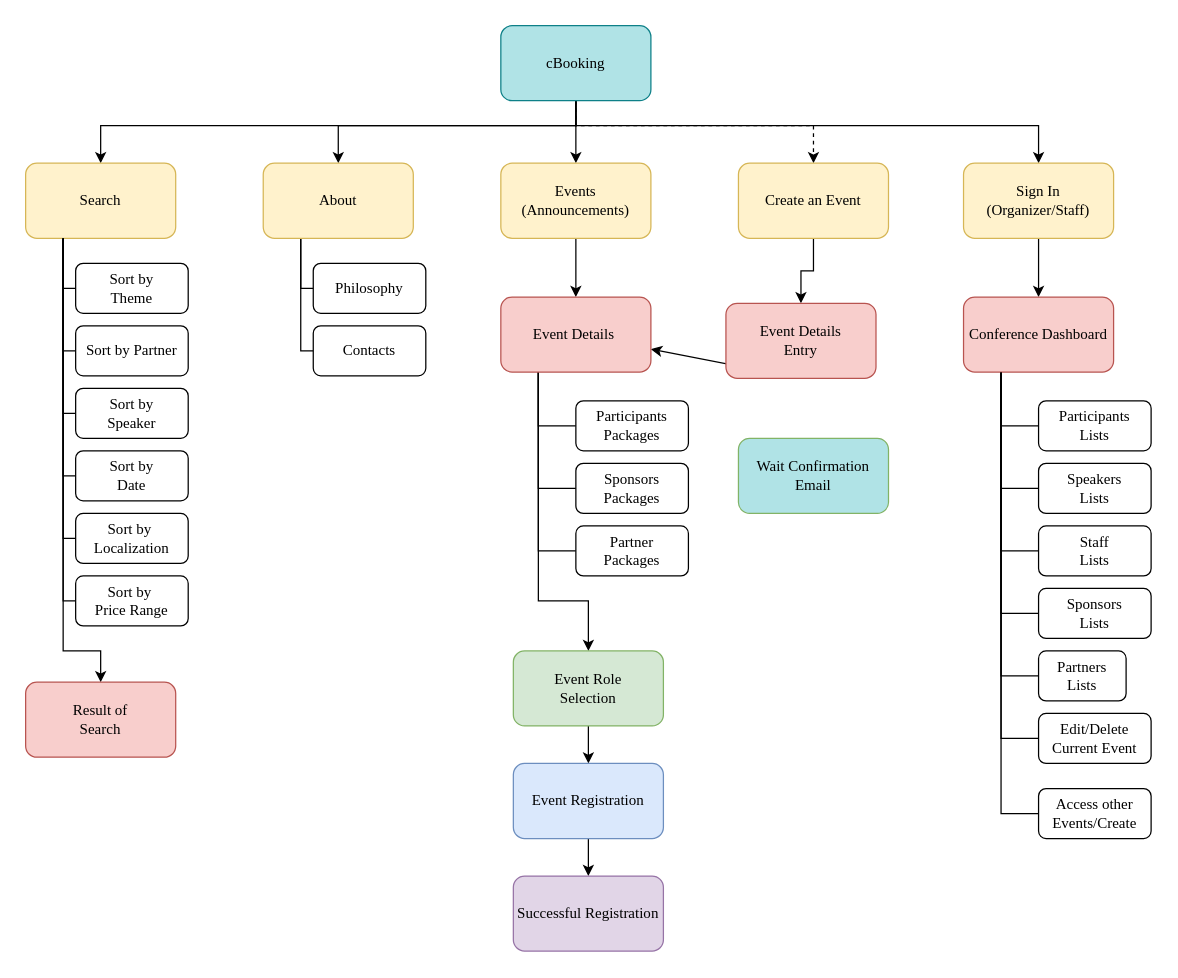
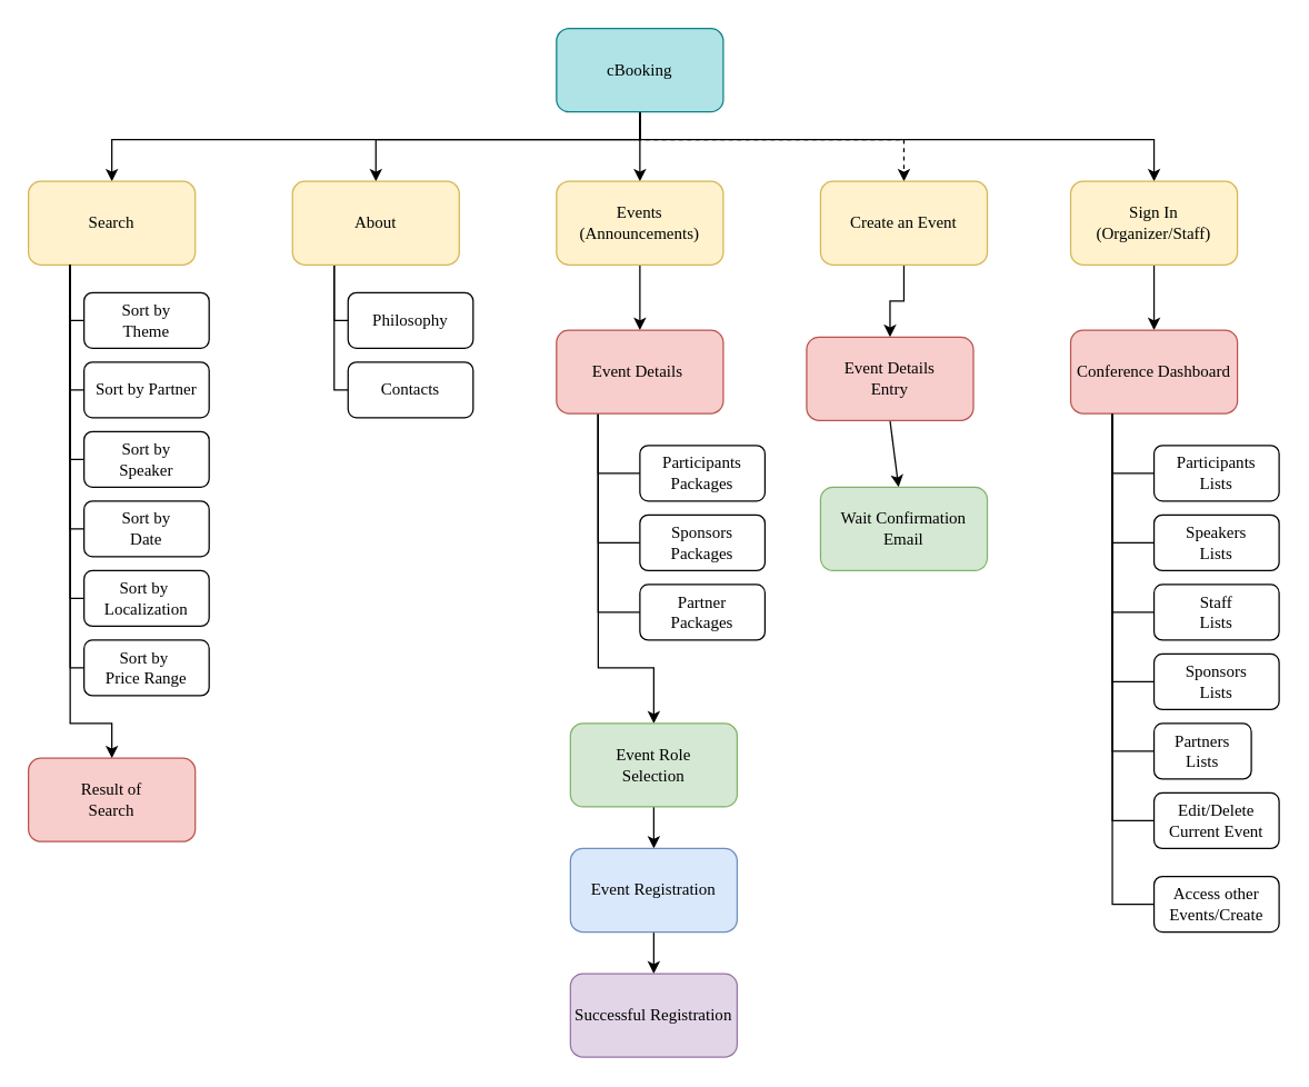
  <mxCell id="0" />
  <mxCell id="1" parent="0" />
  <mxCell id="2" style="edgeStyle=orthogonalEdgeStyle;rounded=0;orthogonalLoop=1;jettySize=auto;html=1;entryX=0.5;entryY=0;entryDx=0;entryDy=0;fontFamily=Tahoma;" parent="1" source="7" target="10" edge="1"><mxGeometry relative="1" as="geometry"><Array as="points"><mxPoint x="460" y="100" /><mxPoint x="270" y="100" /></Array></mxGeometry></mxCell>
  <mxCell id="3" style="edgeStyle=orthogonalEdgeStyle;rounded=0;orthogonalLoop=1;jettySize=auto;html=1;fontFamily=Tahoma;" parent="1" source="7" target="16" edge="1"><mxGeometry relative="1" as="geometry"><Array as="points"><mxPoint x="460" y="100" /><mxPoint x="830" y="100" /></Array></mxGeometry></mxCell>
  <mxCell id="4" style="edgeStyle=orthogonalEdgeStyle;rounded=0;orthogonalLoop=1;jettySize=auto;html=1;exitX=0.5;exitY=1;exitDx=0;exitDy=0;entryX=0.5;entryY=0;entryDx=0;entryDy=0;fontFamily=Tahoma;" parent="1" source="7" target="12" edge="1"><mxGeometry relative="1" as="geometry"><Array as="points"><mxPoint x="460" y="80" /><mxPoint x="460" y="130" /></Array></mxGeometry></mxCell>
  <mxCell id="5" style="edgeStyle=orthogonalEdgeStyle;rounded=0;orthogonalLoop=1;jettySize=auto;html=1;exitX=0.5;exitY=1;exitDx=0;exitDy=0;fontFamily=Tahoma;dashed=1;" parent="1" source="7" target="14" edge="1"><mxGeometry relative="1" as="geometry"><Array as="points"><mxPoint x="460" y="100" /><mxPoint x="650" y="100" /></Array></mxGeometry></mxCell>
  <mxCell id="6" style="edgeStyle=orthogonalEdgeStyle;rounded=0;orthogonalLoop=1;jettySize=auto;html=1;exitX=0.5;exitY=1;exitDx=0;exitDy=0;fontFamily=Tahoma;" parent="1" source="7" target="28" edge="1"><mxGeometry relative="1" as="geometry"><Array as="points"><mxPoint x="460" y="100" /><mxPoint x="80" y="100" /></Array></mxGeometry></mxCell>
  <mxCell id="7" value="cBooking" style="rounded=1;whiteSpace=wrap;html=1;fontFamily=Tahoma;fillColor=#b0e3e6;strokeColor=#0e8088;" parent="1" vertex="1"><mxGeometry x="400" y="20" width="120" height="60" as="geometry" /></mxCell>
  <mxCell id="8" style="edgeStyle=none;rounded=0;orthogonalLoop=1;jettySize=auto;html=1;exitX=0.25;exitY=1;exitDx=0;exitDy=0;entryX=0;entryY=0.5;entryDx=0;entryDy=0;endArrow=none;endFill=0;fontFamily=Tahoma;" parent="1" source="10" target="44" edge="1"><mxGeometry relative="1" as="geometry"><Array as="points"><mxPoint x="240" y="230" /></Array></mxGeometry></mxCell>
  <mxCell id="9" style="edgeStyle=none;rounded=0;orthogonalLoop=1;jettySize=auto;html=1;exitX=0.25;exitY=1;exitDx=0;exitDy=0;entryX=0;entryY=0.5;entryDx=0;entryDy=0;endArrow=none;endFill=0;fontFamily=Tahoma;" parent="1" source="10" target="45" edge="1"><mxGeometry relative="1" as="geometry"><Array as="points"><mxPoint x="240" y="280" /></Array></mxGeometry></mxCell>
  <mxCell id="10" value="About" style="rounded=1;whiteSpace=wrap;html=1;fontFamily=Tahoma;fillColor=#fff2cc;strokeColor=#d6b656;" parent="1" vertex="1"><mxGeometry x="210" y="130" width="120" height="60" as="geometry" /></mxCell>
  <mxCell id="11" style="edgeStyle=orthogonalEdgeStyle;rounded=0;orthogonalLoop=1;jettySize=auto;html=1;exitX=0.5;exitY=1;exitDx=0;exitDy=0;entryX=0.5;entryY=0;entryDx=0;entryDy=0;fontFamily=Tahoma;" parent="1" source="12" target="33" edge="1"><mxGeometry relative="1" as="geometry" /></mxCell>
  <mxCell id="12" value="Events&lt;br&gt;(Announcements)" style="rounded=1;whiteSpace=wrap;html=1;fontFamily=Tahoma;fillColor=#fff2cc;strokeColor=#d6b656;" parent="1" vertex="1"><mxGeometry x="400" y="130" width="120" height="60" as="geometry" /></mxCell>
  <mxCell id="13" style="edgeStyle=orthogonalEdgeStyle;rounded=0;orthogonalLoop=1;jettySize=auto;html=1;entryX=0.5;entryY=0;entryDx=0;entryDy=0;fontFamily=Tahoma;" parent="1" source="14" target="18" edge="1"><mxGeometry relative="1" as="geometry" /></mxCell>
  <mxCell id="14" value="Create an Event" style="rounded=1;whiteSpace=wrap;html=1;fontFamily=Tahoma;fillColor=#fff2cc;strokeColor=#d6b656;" parent="1" vertex="1"><mxGeometry x="590" y="130" width="120" height="60" as="geometry" /></mxCell>
  <mxCell id="15" style="edgeStyle=orthogonalEdgeStyle;rounded=0;orthogonalLoop=1;jettySize=auto;html=1;entryX=0.5;entryY=0;entryDx=0;entryDy=0;fontFamily=Tahoma;" parent="1" source="16" target="25" edge="1"><mxGeometry relative="1" as="geometry" /></mxCell>
  <mxCell id="16" value="Sign In&lt;br&gt;(Organizer/Staff)" style="rounded=1;whiteSpace=wrap;html=1;fontFamily=Tahoma;fillColor=#fff2cc;strokeColor=#d6b656;" parent="1" vertex="1"><mxGeometry x="770" y="130" width="120" height="60" as="geometry" /></mxCell>
- <mxCell id="17" style="edgeStyle=none;rounded=0;orthogonalLoop=1;jettySize=auto;html=1;exitX=0.5;exitY=1;exitDx=0;exitDy=0;startArrow=none;startFill=0;endArrow=classic;endFill=1;fontFamily=Tahoma;" parent="1" source="18" target="33" edge="1"><mxGeometry relative="1" as="geometry" /></mxCell>
+ <mxCell id="17" style="edgeStyle=none;rounded=0;orthogonalLoop=1;jettySize=auto;html=1;exitX=0.5;exitY=1;exitDx=0;exitDy=0;startArrow=none;startFill=0;endArrow=classic;endFill=1;fontFamily=Tahoma;" parent="1" source="18" target="65" edge="1"><mxGeometry relative="1" as="geometry" /></mxCell>
  <mxCell id="18" value="Event Details&lt;br&gt;Entry" style="rounded=1;whiteSpace=wrap;html=1;fontFamily=Tahoma;fillColor=#f8cecc;strokeColor=#b85450;" parent="1" vertex="1"><mxGeometry x="580" y="242" width="120" height="60" as="geometry" /></mxCell>
  <mxCell id="19" style="edgeStyle=orthogonalEdgeStyle;rounded=0;orthogonalLoop=1;jettySize=auto;html=1;exitX=0.25;exitY=1;exitDx=0;exitDy=0;entryX=0;entryY=0.5;entryDx=0;entryDy=0;fontFamily=Tahoma;endArrow=none;endFill=0;" parent="1" source="25" target="34" edge="1"><mxGeometry relative="1" as="geometry" /></mxCell>
  <mxCell id="20" style="edgeStyle=none;rounded=0;orthogonalLoop=1;jettySize=auto;html=1;exitX=0.25;exitY=1;exitDx=0;exitDy=0;entryX=0;entryY=0.5;entryDx=0;entryDy=0;endArrow=none;endFill=0;fontFamily=Tahoma;" parent="1" source="25" target="35" edge="1"><mxGeometry relative="1" as="geometry"><Array as="points"><mxPoint x="800" y="390" /></Array></mxGeometry></mxCell>
  <mxCell id="21" style="edgeStyle=none;rounded=0;orthogonalLoop=1;jettySize=auto;html=1;exitX=0.25;exitY=1;exitDx=0;exitDy=0;entryX=0;entryY=0.5;entryDx=0;entryDy=0;endArrow=none;endFill=0;fontFamily=Tahoma;" parent="1" source="25" target="36" edge="1"><mxGeometry relative="1" as="geometry"><Array as="points"><mxPoint x="800" y="440" /></Array></mxGeometry></mxCell>
  <mxCell id="22" style="edgeStyle=none;rounded=0;orthogonalLoop=1;jettySize=auto;html=1;exitX=0.25;exitY=1;exitDx=0;exitDy=0;entryX=0;entryY=0.5;entryDx=0;entryDy=0;endArrow=none;endFill=0;fontFamily=Tahoma;" parent="1" source="25" target="37" edge="1"><mxGeometry relative="1" as="geometry"><Array as="points"><mxPoint x="800" y="490" /></Array></mxGeometry></mxCell>
  <mxCell id="23" style="edgeStyle=none;rounded=0;orthogonalLoop=1;jettySize=auto;html=1;exitX=0.25;exitY=1;exitDx=0;exitDy=0;entryX=0;entryY=0.5;entryDx=0;entryDy=0;endArrow=none;endFill=0;fontFamily=Tahoma;" parent="1" source="25" target="38" edge="1"><mxGeometry relative="1" as="geometry"><Array as="points"><mxPoint x="800" y="540" /></Array></mxGeometry></mxCell>
  <mxCell id="24" style="edgeStyle=orthogonalEdgeStyle;rounded=0;orthogonalLoop=1;jettySize=auto;html=1;exitX=0.25;exitY=1;exitDx=0;exitDy=0;entryX=0;entryY=0.5;entryDx=0;entryDy=0;endArrow=none;endFill=0;" edge="1" parent="1" source="25" target="68"><mxGeometry relative="1" as="geometry"><mxPoint x="820" y="680" as="targetPoint" /></mxGeometry></mxCell>
  <mxCell id="25" value="Conference Dashboard" style="rounded=1;whiteSpace=wrap;html=1;fontFamily=Tahoma;fillColor=#f8cecc;strokeColor=#b85450;" parent="1" vertex="1"><mxGeometry x="770" y="237" width="120" height="60" as="geometry" /></mxCell>
  <mxCell id="26" style="edgeStyle=none;rounded=0;orthogonalLoop=1;jettySize=auto;html=1;exitX=0.25;exitY=1;exitDx=0;exitDy=0;entryX=0;entryY=0.5;entryDx=0;entryDy=0;startArrow=none;startFill=0;endArrow=none;endFill=0;fontFamily=Tahoma;" parent="1" source="28" target="48" edge="1"><mxGeometry relative="1" as="geometry"><Array as="points"><mxPoint x="50" y="230" /></Array></mxGeometry></mxCell>
  <mxCell id="27" style="edgeStyle=none;rounded=0;orthogonalLoop=1;jettySize=auto;html=1;exitX=0.25;exitY=1;exitDx=0;exitDy=0;startArrow=none;startFill=0;endArrow=classic;endFill=1;fontFamily=Tahoma;" parent="1" source="28" target="67" edge="1"><mxGeometry relative="1" as="geometry"><Array as="points"><mxPoint x="50" y="520" /><mxPoint x="80" y="520" /></Array></mxGeometry></mxCell>
  <mxCell id="28" value="Search" style="rounded=1;whiteSpace=wrap;html=1;fontFamily=Tahoma;fillColor=#fff2cc;strokeColor=#d6b656;" parent="1" vertex="1"><mxGeometry x="20" y="130" width="120" height="60" as="geometry" /></mxCell>
  <mxCell id="29" style="edgeStyle=none;rounded=0;orthogonalLoop=1;jettySize=auto;html=1;exitX=0.25;exitY=1;exitDx=0;exitDy=0;entryX=0;entryY=0.5;entryDx=0;entryDy=0;endArrow=none;endFill=0;fontFamily=Tahoma;" parent="1" source="33" target="39" edge="1"><mxGeometry relative="1" as="geometry"><Array as="points"><mxPoint x="430" y="340" /></Array></mxGeometry></mxCell>
  <mxCell id="30" style="edgeStyle=none;rounded=0;orthogonalLoop=1;jettySize=auto;html=1;exitX=0.25;exitY=1;exitDx=0;exitDy=0;entryX=0;entryY=0.5;entryDx=0;entryDy=0;endArrow=none;endFill=0;fontFamily=Tahoma;" parent="1" source="33" target="40" edge="1"><mxGeometry relative="1" as="geometry"><Array as="points"><mxPoint x="430" y="390" /></Array></mxGeometry></mxCell>
  <mxCell id="31" style="edgeStyle=none;rounded=0;orthogonalLoop=1;jettySize=auto;html=1;exitX=0.25;exitY=1;exitDx=0;exitDy=0;entryX=0;entryY=0.5;entryDx=0;entryDy=0;endArrow=none;endFill=0;fontFamily=Tahoma;" parent="1" source="33" target="41" edge="1"><mxGeometry relative="1" as="geometry"><Array as="points"><mxPoint x="430" y="440" /></Array></mxGeometry></mxCell>
  <mxCell id="32" style="edgeStyle=none;rounded=0;orthogonalLoop=1;jettySize=auto;html=1;exitX=0.25;exitY=1;exitDx=0;exitDy=0;entryX=0.5;entryY=0;entryDx=0;entryDy=0;endArrow=classic;endFill=1;fontFamily=Tahoma;" parent="1" source="33" target="47" edge="1"><mxGeometry relative="1" as="geometry"><Array as="points"><mxPoint x="430" y="480" /><mxPoint x="470" y="480" /></Array></mxGeometry></mxCell>
  <mxCell id="33" value="Event Details&amp;nbsp;" style="rounded=1;whiteSpace=wrap;html=1;fontFamily=Tahoma;fillColor=#f8cecc;strokeColor=#b85450;" parent="1" vertex="1"><mxGeometry x="400" y="237" width="120" height="60" as="geometry" /></mxCell>
  <mxCell id="34" value="Participants&lt;br&gt;Lists" style="rounded=1;whiteSpace=wrap;html=1;fontFamily=Tahoma;" parent="1" vertex="1"><mxGeometry x="830" y="320" width="90" height="40" as="geometry" /></mxCell>
  <mxCell id="35" value="Speakers&lt;br&gt;Lists" style="rounded=1;whiteSpace=wrap;html=1;fontFamily=Tahoma;" parent="1" vertex="1"><mxGeometry x="830" y="370" width="90" height="40" as="geometry" /></mxCell>
  <mxCell id="36" value="Staff&lt;br&gt;Lists" style="rounded=1;whiteSpace=wrap;html=1;fontFamily=Tahoma;" parent="1" vertex="1"><mxGeometry x="830" y="420" width="90" height="40" as="geometry" /></mxCell>
  <mxCell id="37" value="Sponsors&lt;br&gt;Lists" style="rounded=1;whiteSpace=wrap;html=1;fontFamily=Tahoma;" parent="1" vertex="1"><mxGeometry x="830" y="470" width="90" height="40" as="geometry" /></mxCell>
  <mxCell id="38" value="Partners&lt;br&gt;Lists" style="rounded=1;whiteSpace=wrap;html=1;fontFamily=Tahoma;" parent="1" vertex="1"><mxGeometry x="830" y="520" width="70" height="40" as="geometry" /></mxCell>
  <mxCell id="39" value="Participants&lt;br&gt;Packages" style="rounded=1;whiteSpace=wrap;html=1;fontFamily=Tahoma;" parent="1" vertex="1"><mxGeometry x="460" y="320" width="90" height="40" as="geometry" /></mxCell>
  <mxCell id="40" value="Sponsors&lt;br&gt;Packages" style="rounded=1;whiteSpace=wrap;html=1;fontFamily=Tahoma;" parent="1" vertex="1"><mxGeometry x="460" y="370" width="90" height="40" as="geometry" /></mxCell>
  <mxCell id="41" value="Partner&lt;br&gt;Packages" style="rounded=1;whiteSpace=wrap;html=1;fontFamily=Tahoma;" parent="1" vertex="1"><mxGeometry x="460" y="420" width="90" height="40" as="geometry" /></mxCell>
  <mxCell id="42" style="edgeStyle=none;rounded=0;orthogonalLoop=1;jettySize=auto;html=1;exitX=1;exitY=0.5;exitDx=0;exitDy=0;endArrow=none;endFill=0;fontFamily=Tahoma;" parent="1" source="36" target="36" edge="1"><mxGeometry relative="1" as="geometry" /></mxCell>
  <mxCell id="43" style="edgeStyle=none;rounded=0;orthogonalLoop=1;jettySize=auto;html=1;exitX=1;exitY=0.5;exitDx=0;exitDy=0;endArrow=none;endFill=0;fontFamily=Tahoma;" parent="1" source="36" target="36" edge="1"><mxGeometry relative="1" as="geometry" /></mxCell>
  <mxCell id="44" value="Philosophy" style="rounded=1;whiteSpace=wrap;html=1;fontFamily=Tahoma;" parent="1" vertex="1"><mxGeometry x="250" y="210" width="90" height="40" as="geometry" /></mxCell>
  <mxCell id="45" value="Contacts" style="rounded=1;whiteSpace=wrap;html=1;fontFamily=Tahoma;" parent="1" vertex="1"><mxGeometry x="250" y="260" width="90" height="40" as="geometry" /></mxCell>
  <mxCell id="46" style="edgeStyle=none;rounded=0;orthogonalLoop=1;jettySize=auto;html=1;exitX=0.5;exitY=1;exitDx=0;exitDy=0;entryX=0.5;entryY=0;entryDx=0;entryDy=0;startArrow=none;startFill=0;endArrow=classic;endFill=1;fontFamily=Tahoma;" parent="1" source="47" target="62" edge="1"><mxGeometry relative="1" as="geometry" /></mxCell>
  <mxCell id="47" value="Event Role &lt;br&gt;Selection" style="rounded=1;whiteSpace=wrap;html=1;fontFamily=Tahoma;fillColor=#d5e8d4;strokeColor=#82b366;" parent="1" vertex="1"><mxGeometry x="410" y="520" width="120" height="60" as="geometry" /></mxCell>
  <mxCell id="48" value="Sort by&lt;br&gt;Theme" style="rounded=1;whiteSpace=wrap;html=1;fontFamily=Tahoma;" parent="1" vertex="1"><mxGeometry x="60" y="210" width="90" height="40" as="geometry" /></mxCell>
  <mxCell id="49" style="edgeStyle=none;rounded=0;orthogonalLoop=1;jettySize=auto;html=1;exitX=0;exitY=0.5;exitDx=0;exitDy=0;entryX=0.25;entryY=1;entryDx=0;entryDy=0;startArrow=none;startFill=0;endArrow=none;endFill=0;fontFamily=Tahoma;" parent="1" source="50" target="28" edge="1"><mxGeometry relative="1" as="geometry"><Array as="points"><mxPoint x="50" y="280" /></Array></mxGeometry></mxCell>
  <mxCell id="50" value="Sort by Partner" style="rounded=1;whiteSpace=wrap;html=1;fontFamily=Tahoma;" parent="1" vertex="1"><mxGeometry x="60" y="260" width="90" height="40" as="geometry" /></mxCell>
  <mxCell id="51" style="edgeStyle=none;rounded=0;orthogonalLoop=1;jettySize=auto;html=1;exitX=0;exitY=0.5;exitDx=0;exitDy=0;entryX=0.25;entryY=1;entryDx=0;entryDy=0;startArrow=none;startFill=0;endArrow=none;endFill=0;fontFamily=Tahoma;" parent="1" source="52" target="28" edge="1"><mxGeometry relative="1" as="geometry"><Array as="points"><mxPoint x="50" y="330" /></Array></mxGeometry></mxCell>
  <mxCell id="52" value="Sort by&lt;br&gt;Speaker" style="rounded=1;whiteSpace=wrap;html=1;fontFamily=Tahoma;" parent="1" vertex="1"><mxGeometry x="60" y="310" width="90" height="40" as="geometry" /></mxCell>
  <mxCell id="53" style="edgeStyle=none;rounded=0;orthogonalLoop=1;jettySize=auto;html=1;exitX=0;exitY=0.5;exitDx=0;exitDy=0;entryX=0.25;entryY=1;entryDx=0;entryDy=0;startArrow=none;startFill=0;endArrow=none;endFill=0;fontFamily=Tahoma;" parent="1" source="54" target="28" edge="1"><mxGeometry relative="1" as="geometry"><Array as="points"><mxPoint x="50" y="380" /></Array></mxGeometry></mxCell>
  <mxCell id="54" value="Sort by&lt;br&gt;Date" style="rounded=1;whiteSpace=wrap;html=1;fontFamily=Tahoma;" parent="1" vertex="1"><mxGeometry x="60" y="360" width="90" height="40" as="geometry" /></mxCell>
  <mxCell id="55" style="edgeStyle=none;rounded=0;orthogonalLoop=1;jettySize=auto;html=1;exitX=0;exitY=0.5;exitDx=0;exitDy=0;entryX=0.25;entryY=1;entryDx=0;entryDy=0;startArrow=none;startFill=0;endArrow=none;endFill=0;fontFamily=Tahoma;" parent="1" source="56" target="28" edge="1"><mxGeometry relative="1" as="geometry"><Array as="points"><mxPoint x="50" y="430" /></Array></mxGeometry></mxCell>
  <mxCell id="56" value="Sort by&amp;nbsp;&lt;br&gt;Localization" style="rounded=1;whiteSpace=wrap;html=1;fontFamily=Tahoma;" parent="1" vertex="1"><mxGeometry x="60" y="410" width="90" height="40" as="geometry" /></mxCell>
  <mxCell id="57" style="edgeStyle=none;rounded=0;orthogonalLoop=1;jettySize=auto;html=1;exitX=1;exitY=0.5;exitDx=0;exitDy=0;endArrow=none;endFill=0;fontFamily=Tahoma;" parent="1" source="52" target="52" edge="1"><mxGeometry relative="1" as="geometry" /></mxCell>
  <mxCell id="58" style="edgeStyle=none;rounded=0;orthogonalLoop=1;jettySize=auto;html=1;exitX=1;exitY=0.5;exitDx=0;exitDy=0;endArrow=none;endFill=0;fontFamily=Tahoma;" parent="1" source="52" target="52" edge="1"><mxGeometry relative="1" as="geometry" /></mxCell>
  <mxCell id="59" style="edgeStyle=none;rounded=0;orthogonalLoop=1;jettySize=auto;html=1;exitX=0;exitY=0.5;exitDx=0;exitDy=0;entryX=0.25;entryY=1;entryDx=0;entryDy=0;startArrow=none;startFill=0;endArrow=none;endFill=0;fontFamily=Tahoma;" parent="1" source="60" target="28" edge="1"><mxGeometry relative="1" as="geometry"><Array as="points"><mxPoint x="50" y="480" /></Array></mxGeometry></mxCell>
  <mxCell id="60" value="Sort by&amp;nbsp;&lt;br&gt;Price Range" style="rounded=1;whiteSpace=wrap;html=1;fontFamily=Tahoma;" parent="1" vertex="1"><mxGeometry x="60" y="460" width="90" height="40" as="geometry" /></mxCell>
  <mxCell id="61" style="edgeStyle=none;rounded=0;orthogonalLoop=1;jettySize=auto;html=1;exitX=0.5;exitY=1;exitDx=0;exitDy=0;entryX=0.5;entryY=0;entryDx=0;entryDy=0;startArrow=none;startFill=0;endArrow=classic;endFill=1;fontFamily=Tahoma;" parent="1" source="62" target="66" edge="1"><mxGeometry relative="1" as="geometry" /></mxCell>
  <mxCell id="62" value="Event Registration" style="rounded=1;whiteSpace=wrap;html=1;fontFamily=Tahoma;fillColor=#dae8fc;strokeColor=#6c8ebf;" parent="1" vertex="1"><mxGeometry x="410" y="610" width="120" height="60" as="geometry" /></mxCell>
  <mxCell id="63" style="edgeStyle=none;rounded=0;orthogonalLoop=1;jettySize=auto;html=1;exitX=0;exitY=0.5;exitDx=0;exitDy=0;entryX=0.25;entryY=1;entryDx=0;entryDy=0;startArrow=none;startFill=0;endArrow=none;endFill=0;fontFamily=Tahoma;" parent="1" source="64" target="25" edge="1"><mxGeometry relative="1" as="geometry"><Array as="points"><mxPoint x="800" y="590" /></Array></mxGeometry></mxCell>
  <mxCell id="64" value="Edit/Delete Current Event" style="rounded=1;whiteSpace=wrap;html=1;fontFamily=Tahoma;" parent="1" vertex="1"><mxGeometry x="830" y="570" width="90" height="40" as="geometry" /></mxCell>
- <mxCell id="65" value="Wait Confirmation Email" style="rounded=1;whiteSpace=wrap;html=1;fontFamily=Tahoma;fillColor=#b0e3e6;strokeColor=#82b366;" parent="1" vertex="1"><mxGeometry x="590" y="350" width="120" height="60" as="geometry" /></mxCell>
+ <mxCell id="65" value="Wait Confirmation Email" style="rounded=1;whiteSpace=wrap;html=1;fontFamily=Tahoma;fillColor=#d5e8d4;strokeColor=#82b366;" parent="1" vertex="1"><mxGeometry x="590" y="350" width="120" height="60" as="geometry" /></mxCell>
  <mxCell id="66" value="Successful Registration" style="rounded=1;whiteSpace=wrap;html=1;fontFamily=Tahoma;fillColor=#e1d5e7;strokeColor=#9673a6;" parent="1" vertex="1"><mxGeometry x="410" y="700" width="120" height="60" as="geometry" /></mxCell>
  <mxCell id="67" value="Result of &lt;br&gt;Search&lt;br&gt;" style="rounded=1;whiteSpace=wrap;html=1;fontFamily=Tahoma;fillColor=#f8cecc;strokeColor=#b85450;" parent="1" vertex="1"><mxGeometry x="20" y="545" width="120" height="60" as="geometry" /></mxCell>
  <mxCell id="68" value="Access other Events/Create" style="rounded=1;whiteSpace=wrap;html=1;fontFamily=Tahoma;" vertex="1" parent="1"><mxGeometry x="830" y="630" width="90" height="40" as="geometry" /></mxCell>
